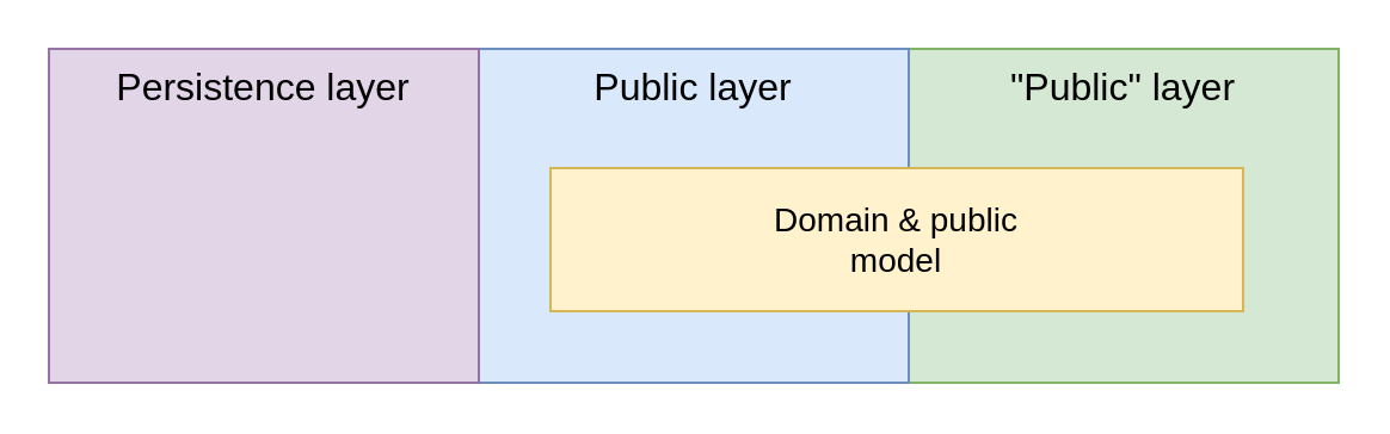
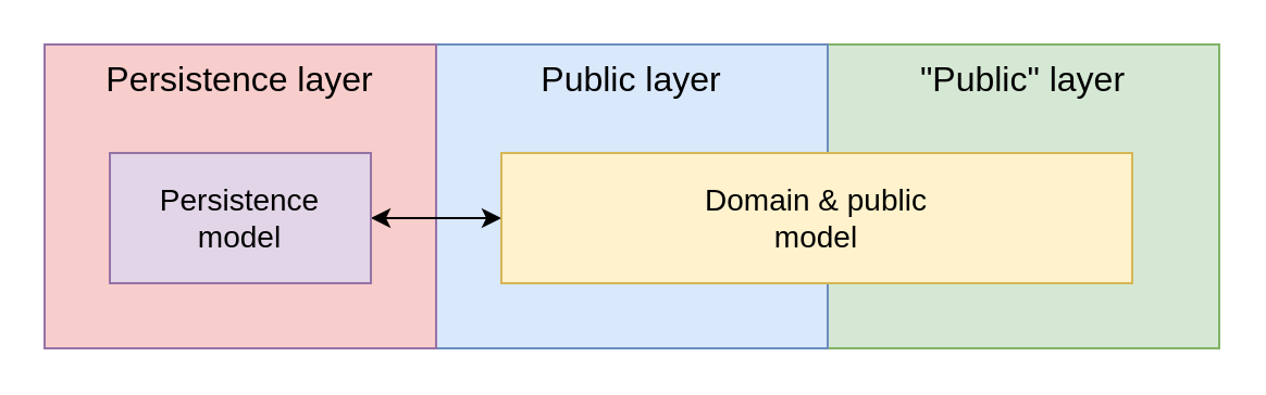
  <mxCell id="0" />
  <mxCell id="1" parent="0" />
  <mxCell id="2" value="&quot;Public&quot; layer" style="rounded=0;whiteSpace=wrap;html=1;verticalAlign=top;fontSize=16;fillColor=#d5e8d4;strokeColor=#82b366;" vertex="1" parent="1"><mxGeometry x="380" y="20" width="180" height="140" as="geometry" /></mxCell>
  <mxCell id="3" value="Public layer" style="rounded=0;whiteSpace=wrap;html=1;verticalAlign=top;fontSize=16;fillColor=#dae8fc;strokeColor=#6c8ebf;" vertex="1" parent="1"><mxGeometry x="200" y="20" width="180" height="140" as="geometry" /></mxCell>
- <mxCell id="4" value="Persistence layer" style="rounded=0;whiteSpace=wrap;html=1;verticalAlign=top;fontSize=16;fillColor=#e1d5e7;strokeColor=#9673a6;" vertex="1" parent="1"><mxGeometry x="20" y="20" width="180" height="140" as="geometry" /></mxCell>
+ <mxCell id="4" value="Persistence layer" style="rounded=0;whiteSpace=wrap;html=1;verticalAlign=top;fontSize=16;fillColor=#f8cecc;strokeColor=#9673a6;" vertex="1" parent="1"><mxGeometry x="20" y="20" width="180" height="140" as="geometry" /></mxCell>
+ <mxCell id="5" value="" style="edgeStyle=orthogonalEdgeStyle;rounded=0;orthogonalLoop=1;jettySize=auto;html=1;startArrow=classic;startFill=1;" edge="1" parent="1" source="6" target="7"><mxGeometry relative="1" as="geometry" /></mxCell>
+ <mxCell id="6" value="Persistence&lt;br style=&quot;font-size: 14px;&quot;&gt;model" style="rounded=0;whiteSpace=wrap;html=1;fillColor=#e1d5e7;strokeColor=#9673a6;fontSize=14;" vertex="1" parent="1"><mxGeometry x="50" y="70" width="120" height="60" as="geometry" /></mxCell>
  <mxCell id="7" value="Domain &amp;amp; public&lt;br style=&quot;font-size: 14px;&quot;&gt;model" style="rounded=0;whiteSpace=wrap;html=1;fillColor=#fff2cc;strokeColor=#d6b656;fontSize=14;" vertex="1" parent="1"><mxGeometry x="230" y="70" width="290" height="60" as="geometry" /></mxCell>
